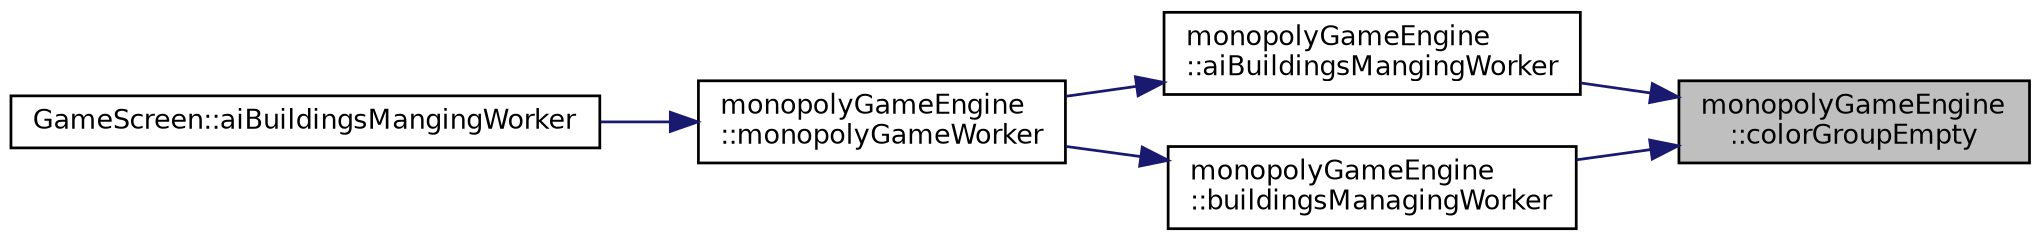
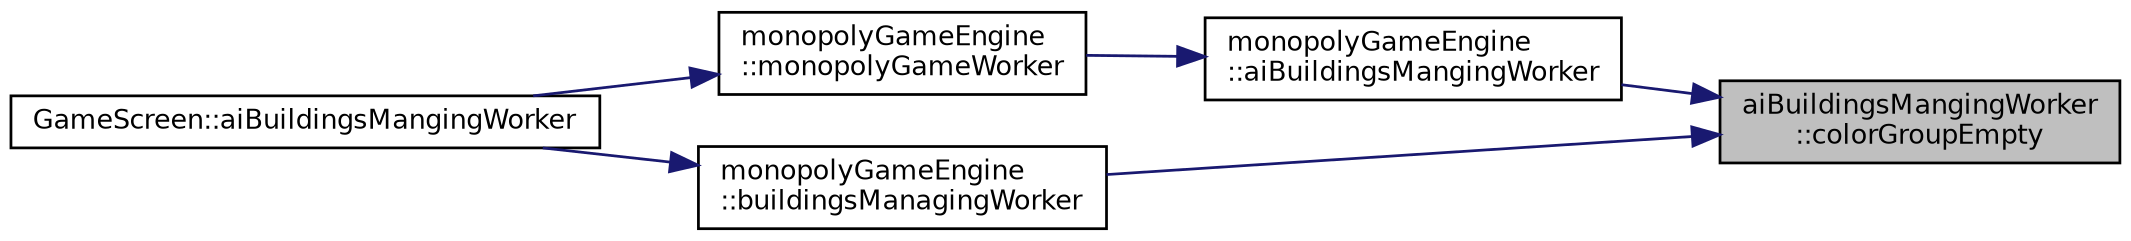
  digraph {
    rankdir=RL
    node [color=black fillcolor=white fontname=Helvetica fontsize=10 shape=record style=filled]
    edge [color=midnightblue dir=back fontname=Helvetica fontsize=10 labelfontname=Helvetica labelfontsize=10 style=solid]
-   n1 [fillcolor=grey75 fontcolor=black height=0.2 label="monopolyGameEngine\l::colorGroupEmpty" width=0.4]
+   n1 [fillcolor=grey75 fontcolor=black height=0.2 label="aiBuildingsMangingWorker\l::colorGroupEmpty" width=0.4]
    n2 [height=0.2 label="monopolyGameEngine\l::aiBuildingsMangingWorker" width=0.4]
    n3 [height=0.2 label="monopolyGameEngine\l::buildingsManagingWorker" width=0.4]
    n4 [height=0.2 label="monopolyGameEngine\l::monopolyGameWorker" width=0.4]
    n5 [height=0.2 label="GameScreen::aiBuildingsMangingWorker" width=0.4]
    n1 -> n2
    n1 -> n3
    n2 -> n4
-   n3 -> n4
+   n3 -> n5
    n4 -> n5
  }
